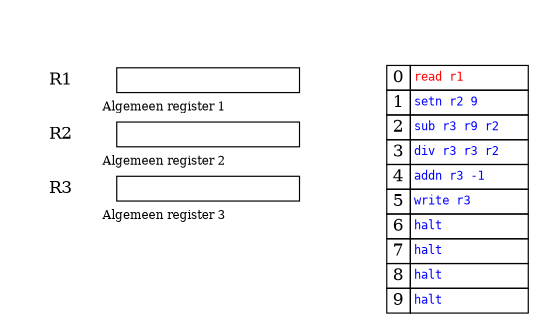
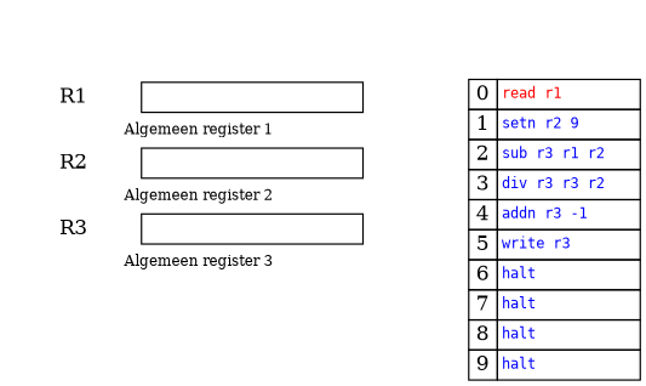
  digraph {
    nodesep=0.5
    rankdir=LR
    ranksep=1
    node [shape=box]
    edge [style=invis]
    CPU [color=none height=0 margin=0 style=invis width=0]
    n2 [label=<     <table border="0" cellborder="1" cellspacing="2">         <tr>             <td color="none">R1</td>             <td port="r0" align="left" width="90%"></td>         </tr>         <tr>             <td color="none" align="center" colspan="2">                 <font point-size="10">Algemeen register 1</font>             </td>         </tr>         <tr>             <td color="none">R2</td>             <td align="left" port="r1"></td>         </tr>         <tr>             <td color="none" align="center" colspan="2">                 <font point-size="10">Algemeen register 2</font>             </td>         </tr>         <tr>             <td color="none">R3</td>             <td align="left"></td>         </tr>         <tr>             <td color="none" align="center" colspan="2">                 <font point-size="10">Algemeen register 3</font>             </td>         </tr>     </table>> shape=plain]
    RAM [color=none height=0 margin=0 style=invis width=0]
-   n4 [label=<     <table align="right" border="0" cellborder="1" cellspacing="0">         <tr>             <td port="r0" width="20%">0</td>             <td align="left" width="100%"><font point-size="10" face="monospace" color="red">read r1</font></td>         </tr>         <tr>             <td port="r1">1</td>             <td align="left"><font point-size="10" face="monospace" color="blue">setn r2 9</font></td>         </tr>         <tr>             <td>2</td>             <td align="left"><font point-size="10" face="monospace" color="blue">sub r3 r9 r2</font></td>         </tr>         <tr>             <td>3</td>             <td align="left"><font point-size="10" face="monospace" color="blue">div r3 r3 r2</font></td>         </tr>         <tr>             <td>4</td>             <td align="left"><font point-size="10" face="monospace" color="blue">addn r3 -1</font></td>         </tr>         <tr>             <td>5</td>             <td align="left"><font point-size="10" face="monospace" color="blue">write r3</font></td>         </tr>         <tr>             <td>6</td>             <td align="left"><font point-size="10" face="monospace" color="blue">halt</font></td>         </tr>         <tr>             <td>7</td>             <td align="left"><font point-size="10" face="monospace" color="blue">halt</font></td>         </tr>         <tr>             <td>8</td>             <td align="left"><font point-size="10" face="monospace" color="blue">halt</font></td>         </tr>         <tr>             <td>9</td>             <td align="left"><font point-size="10" face="monospace" color="blue">halt</font></td>         </tr>     </table>> shape=plain]
+   n4 [label=<     <table align="right" border="0" cellborder="1" cellspacing="0">         <tr>             <td port="r0" width="20%">0</td>             <td align="left" width="100%"><font point-size="10" face="monospace" color="red">read r1</font></td>         </tr>         <tr>             <td port="r1">1</td>             <td align="left"><font point-size="10" face="monospace" color="blue">setn r2 9</font></td>         </tr>         <tr>             <td>2</td>             <td align="left"><font point-size="10" face="monospace" color="blue">sub r3 r1 r2</font></td>         </tr>         <tr>             <td>3</td>             <td align="left"><font point-size="10" face="monospace" color="blue">div r3 r3 r2</font></td>         </tr>         <tr>             <td>4</td>             <td align="left"><font point-size="10" face="monospace" color="blue">addn r3 -1</font></td>         </tr>         <tr>             <td>5</td>             <td align="left"><font point-size="10" face="monospace" color="blue">write r3</font></td>         </tr>         <tr>             <td>6</td>             <td align="left"><font point-size="10" face="monospace" color="blue">halt</font></td>         </tr>         <tr>             <td>7</td>             <td align="left"><font point-size="10" face="monospace" color="blue">halt</font></td>         </tr>         <tr>             <td>8</td>             <td align="left"><font point-size="10" face="monospace" color="blue">halt</font></td>         </tr>         <tr>             <td>9</td>             <td align="left"><font point-size="10" face="monospace" color="blue">halt</font></td>         </tr>     </table>> shape=plain]
    subgraph sub_1 {
      rank=same
      CPU
      n2
    }
    subgraph sub_2 {
      rank=same
      RAM
      n4
    }
    CPU -> n2
    CPU -> RAM [dir=both]
    RAM -> n4
  }
